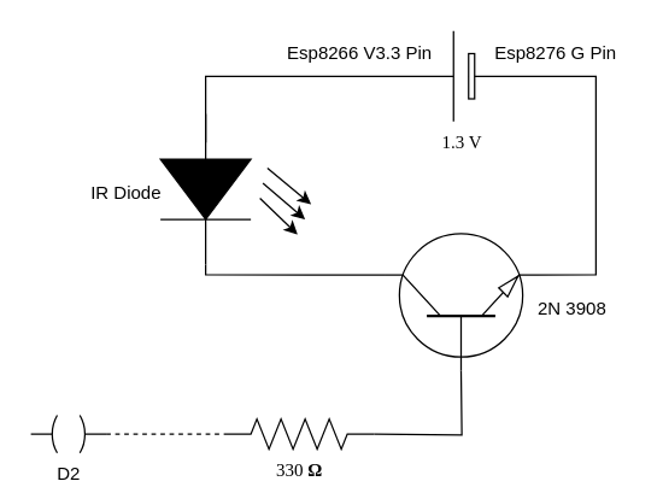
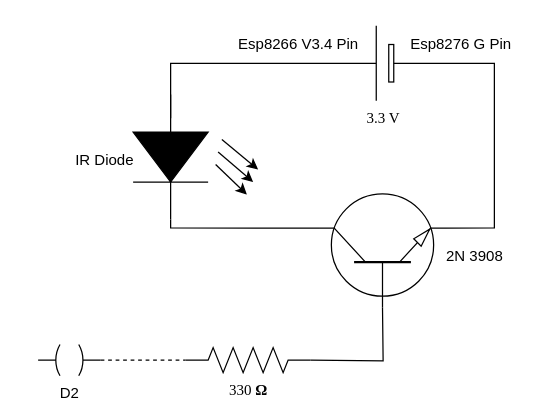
  <mxCell id="0" />
  <mxCell id="1" parent="0" />
  <mxCell id="2" value="330&amp;nbsp;&lt;b&gt;Ω&lt;/b&gt;" style="verticalLabelPosition=bottom;shadow=0;dashed=0;align=center;html=1;verticalAlign=top;strokeWidth=1;shape=mxgraph.electrical.resistors.resistor_2;rounded=1;comic=0;labelBackgroundColor=none;fontFamily=Verdana;fontSize=12;rotation=0;" parent="1" vertex="1"><mxGeometry x="148" y="277.5" width="100" height="20" as="geometry" /></mxCell>
  <mxCell id="3" value="&lt;div&gt;&lt;br&gt;&lt;/div&gt;&lt;div&gt;&lt;br&gt;&lt;/div&gt;" style="edgeStyle=orthogonalEdgeStyle;rounded=0;html=1;exitX=1;exitY=0.5;exitPerimeter=0;entryX=0.7;entryY=0;entryPerimeter=0;labelBackgroundColor=none;startArrow=none;startFill=0;startSize=5;endArrow=none;endFill=0;endSize=5;jettySize=auto;orthogonalLoop=1;strokeWidth=1;fontFamily=Verdana;fontSize=12;entryDx=0;entryDy=0;" parent="1" source="13" target="6" edge="1"><mxGeometry relative="1" as="geometry"><Array as="points"><mxPoint x="136" y="182" /></Array></mxGeometry></mxCell>
  <mxCell id="4" style="edgeStyle=orthogonalEdgeStyle;rounded=0;html=1;exitX=0;exitY=0.5;exitPerimeter=0;labelBackgroundColor=none;startArrow=none;startFill=0;startSize=5;endArrow=none;endFill=0;endSize=5;jettySize=auto;orthogonalLoop=1;strokeWidth=1;fontFamily=Verdana;fontSize=12;entryX=0.7;entryY=1;entryDx=0;entryDy=0;entryPerimeter=0;" parent="1" source="5" target="6" edge="1"><mxGeometry relative="1" as="geometry"><mxPoint x="530" y="-70" as="targetPoint" /><Array as="points"><mxPoint x="395" y="50" /><mxPoint x="395" y="182" /></Array></mxGeometry></mxCell>
- <mxCell id="5" value="1.3 V" style="verticalLabelPosition=bottom;shadow=0;dashed=0;align=center;fillColor=default;html=1;verticalAlign=top;strokeWidth=1;shape=mxgraph.electrical.miscellaneous.monocell_battery;rounded=1;comic=0;labelBackgroundColor=none;fontFamily=Verdana;fontSize=12;flipH=1;" parent="1" vertex="1"><mxGeometry x="255.5" y="20" width="100" height="60" as="geometry" /></mxCell>
+ <mxCell id="5" value="3.3 V" style="verticalLabelPosition=bottom;shadow=0;dashed=0;align=center;fillColor=default;html=1;verticalAlign=top;strokeWidth=1;shape=mxgraph.electrical.miscellaneous.monocell_battery;rounded=1;comic=0;labelBackgroundColor=none;fontFamily=Verdana;fontSize=12;flipH=1;" parent="1" vertex="1"><mxGeometry x="255.5" y="20" width="100" height="60" as="geometry" /></mxCell>
  <mxCell id="6" value="" style="verticalLabelPosition=bottom;shadow=0;dashed=0;align=center;html=1;verticalAlign=top;shape=mxgraph.electrical.transistors.npn_transistor_1;rotation=-90;" parent="1" vertex="1"><mxGeometry x="258" y="150" width="95" height="100" as="geometry" /></mxCell>
- <mxCell id="7" value="D2" style="pointerEvents=1;verticalLabelPosition=bottom;shadow=0;dashed=0;align=center;html=1;verticalAlign=top;shape=mxgraph.electrical.plc_ladder.output_1;" parent="1" vertex="1"><mxGeometry x="20" y="275" width="50" height="25" as="geometry" /></mxCell>
+ <mxCell id="7" value="D2" style="pointerEvents=1;verticalLabelPosition=bottom;shadow=0;dashed=0;align=center;html=1;verticalAlign=top;shape=mxgraph.electrical.plc_ladder.output_1;" parent="1" vertex="1"><mxGeometry x="30" y="275" width="50" height="25" as="geometry" /></mxCell>
  <mxCell id="8" value="" style="endArrow=none;html=1;rounded=0;exitX=1;exitY=0.5;exitDx=0;exitDy=0;exitPerimeter=0;entryX=0;entryY=0.5;entryDx=0;entryDy=0;entryPerimeter=0;dashed=1;" parent="1" source="7" target="2" edge="1"><mxGeometry width="50" height="50" relative="1" as="geometry"><mxPoint x="118" y="310" as="sourcePoint" /><mxPoint x="168" y="260" as="targetPoint" /></mxGeometry></mxCell>
  <mxCell id="9" value="" style="endArrow=none;html=1;rounded=0;exitX=1;exitY=0.5;exitDx=0;exitDy=0;exitPerimeter=0;entryX=0;entryY=0.5;entryDx=0;entryDy=0;entryPerimeter=0;" parent="1" source="2" target="6" edge="1"><mxGeometry width="50" height="50" relative="1" as="geometry"><mxPoint x="258" y="360" as="sourcePoint" /><mxPoint x="308" y="310" as="targetPoint" /><Array as="points"><mxPoint x="306" y="288" /></Array></mxGeometry></mxCell>
- <mxCell id="10" value="Esp8266 V3.3 Pin" style="text;html=1;align=center;verticalAlign=middle;resizable=0;points=[];autosize=1;strokeColor=none;fillColor=none;" parent="1" vertex="1"><mxGeometry x="178" y="20" width="120" height="30" as="geometry" /></mxCell>
+ <mxCell id="10" value="Esp8266 V3.4 Pin" style="text;html=1;align=center;verticalAlign=middle;resizable=0;points=[];autosize=1;strokeColor=none;fillColor=none;" parent="1" vertex="1"><mxGeometry x="178" y="20" width="120" height="30" as="geometry" /></mxCell>
  <mxCell id="11" value="Esp8276 G Pin" style="text;html=1;align=center;verticalAlign=middle;resizable=0;points=[];autosize=1;strokeColor=none;fillColor=none;" parent="1" vertex="1"><mxGeometry x="318" y="20" width="100" height="30" as="geometry" /></mxCell>
  <mxCell id="12" value="" style="edgeStyle=orthogonalEdgeStyle;rounded=0;html=1;exitX=1;exitY=0.5;exitPerimeter=0;entryX=0;entryY=0.5;entryPerimeter=0;labelBackgroundColor=none;startArrow=none;startFill=0;startSize=5;endArrow=none;endFill=0;endSize=5;jettySize=auto;orthogonalLoop=1;strokeWidth=1;fontFamily=Verdana;fontSize=12;entryDx=0;entryDy=0;" edge="1" parent="1" source="5" target="13"><mxGeometry relative="1" as="geometry"><Array as="points"><mxPoint x="136" y="50" /><mxPoint x="136" y="94" /></Array><mxPoint x="256" y="50" as="sourcePoint" /><mxPoint x="256" y="182" as="targetPoint" /></mxGeometry></mxCell>
  <mxCell id="13" value="" style="pointerEvents=1;fillColor=strokeColor;verticalLabelPosition=bottom;shadow=0;dashed=0;align=center;html=1;verticalAlign=top;shape=mxgraph.electrical.diodes.diode;rotation=90;" vertex="1" parent="1"><mxGeometry x="86" y="95" width="100" height="60" as="geometry" /></mxCell>
  <mxCell id="14" value="" style="endArrow=classic;html=1;rounded=0;" edge="1" parent="1"><mxGeometry width="50" height="50" relative="1" as="geometry"><mxPoint x="177" y="111" as="sourcePoint" /><mxPoint x="206" y="135" as="targetPoint" /></mxGeometry></mxCell>
  <mxCell id="15" value="" style="endArrow=classic;html=1;rounded=0;" edge="1" parent="1"><mxGeometry width="50" height="50" relative="1" as="geometry"><mxPoint x="174" y="121" as="sourcePoint" /><mxPoint x="202" y="145" as="targetPoint" /></mxGeometry></mxCell>
  <mxCell id="16" value="" style="endArrow=classic;html=1;rounded=0;" edge="1" parent="1"><mxGeometry width="50" height="50" relative="1" as="geometry"><mxPoint x="172" y="131" as="sourcePoint" /><mxPoint x="197" y="155" as="targetPoint" /></mxGeometry></mxCell>
  <mxCell id="17" value="IR Diode" style="text;html=1;align=center;verticalAlign=middle;resizable=0;points=[];autosize=1;strokeColor=none;fillColor=none;" vertex="1" parent="1"><mxGeometry x="50" y="115" width="65" height="26" as="geometry" /></mxCell>
  <mxCell id="18" value="2N 3908" style="text;html=1;align=center;verticalAlign=middle;resizable=0;points=[];autosize=1;strokeColor=none;fillColor=none;" vertex="1" parent="1"><mxGeometry x="347" y="192" width="63" height="26" as="geometry" /></mxCell>
